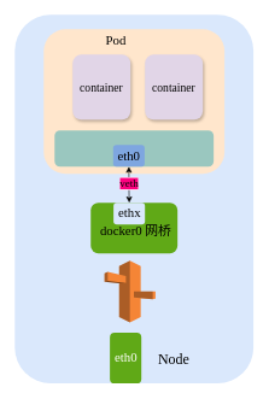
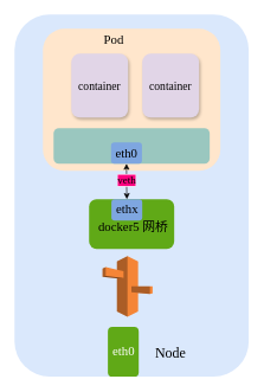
  <mxCell id="0" />
  <mxCell id="1" value="Untitled Layer" parent="0" />
  <mxCell id="2" value="" style="rounded=1;whiteSpace=wrap;html=1;fillColor=#dae8fc;strokeColor=none;" vertex="1" parent="1"><mxGeometry y="20" width="330" height="510" as="geometry" x="20" /></mxCell>
  <mxCell id="3" parent="0" />
  <mxCell id="4" value="" style="rounded=1;whiteSpace=wrap;html=1;fillColor=#60a917;fontColor=#ffffff;strokeColor=none;" vertex="1" parent="3"><mxGeometry x="125" y="280" width="120" height="70" as="geometry" /></mxCell>
  <mxCell id="5" value="" style="outlineConnect=0;dashed=0;verticalLabelPosition=bottom;verticalAlign=top;align=center;html=1;shape=mxgraph.aws3.route_53;fillColor=#F58536;gradientColor=none;rounded=1;" vertex="1" parent="3"><mxGeometry x="144" y="360" width="70.5" height="85.5" as="geometry" /></mxCell>
  <mxCell id="6" value="&lt;font face=&quot;Comic Sans MS&quot; style=&quot;font-size: 18px&quot;&gt;eth0&lt;/font&gt;" style="rounded=1;whiteSpace=wrap;html=1;fillColor=#60a917;fontColor=#ffffff;strokeColor=none;" vertex="1" parent="3"><mxGeometry x="151.5" y="460" width="43.5" height="70" as="geometry" /></mxCell>
- <mxCell id="7" value="&lt;font face=&quot;Comic Sans MS&quot;&gt;&lt;span style=&quot;font-size: 18px&quot;&gt;docker0 网桥&lt;/span&gt;&lt;/font&gt;" style="text;html=1;strokeColor=none;fillColor=none;align=center;verticalAlign=middle;whiteSpace=wrap;rounded=0;" vertex="1" parent="3"><mxGeometry x="128.5" y="310" width="116.5" height="20" as="geometry" /></mxCell>
+ <mxCell id="7" value="&lt;font face=&quot;Comic Sans MS&quot;&gt;&lt;span style=&quot;font-size: 18px&quot;&gt;docker5 网桥&lt;/span&gt;&lt;/font&gt;" style="text;html=1;strokeColor=none;fillColor=none;align=center;verticalAlign=middle;whiteSpace=wrap;rounded=0;" vertex="1" parent="3"><mxGeometry x="128.5" y="310" width="116.5" height="20" as="geometry" /></mxCell>
  <mxCell id="8" value="" style="rounded=1;whiteSpace=wrap;html=1;fillColor=#ffe6cc;strokeColor=none;" vertex="1" parent="3"><mxGeometry x="60" y="40" width="250" height="200" as="geometry" /></mxCell>
  <mxCell id="9" value="&lt;font face=&quot;Comic Sans MS&quot; style=&quot;font-size: 18px&quot;&gt;Pod&lt;/font&gt;" style="text;html=1;strokeColor=none;fillColor=none;align=center;verticalAlign=middle;whiteSpace=wrap;rounded=0;" vertex="1" parent="3"><mxGeometry x="140" y="45" width="40" height="20" as="geometry" /></mxCell>
  <mxCell id="10" value="&lt;span style=&quot;font-family: &amp;#34;comic sans ms&amp;#34; ; font-size: 16px&quot;&gt;container&lt;br&gt;&lt;/span&gt;" style="rounded=1;whiteSpace=wrap;html=1;fillColor=#e1d5e7;shadow=1;glass=0;sketch=0;strokeColor=none;" vertex="1" parent="3"><mxGeometry x="100" y="75" width="80" height="90" as="geometry" /></mxCell>
  <mxCell id="11" value="&lt;span style=&quot;font-family: &amp;#34;comic sans ms&amp;#34; ; font-size: 16px&quot;&gt;container&lt;br&gt;&lt;/span&gt;" style="rounded=1;whiteSpace=wrap;html=1;fillColor=#e1d5e7;shadow=1;glass=0;sketch=0;strokeColor=none;" vertex="1" parent="3"><mxGeometry x="200" y="75" width="80" height="90" as="geometry" /></mxCell>
  <mxCell id="12" value="" style="rounded=1;whiteSpace=wrap;html=1;strokeColor=none;fillColor=#9AC7BF;" vertex="1" parent="3"><mxGeometry x="75" y="180" width="220" height="50" as="geometry" /></mxCell>
  <mxCell id="13" value="" style="edgeStyle=orthogonalEdgeStyle;rounded=0;orthogonalLoop=1;jettySize=auto;html=1;startArrow=classic;startFill=1;" edge="1" parent="3" source="15" target="16"><mxGeometry relative="1" as="geometry" /></mxCell>
  <mxCell id="14" value="&lt;font face=&quot;Comic Sans MS&quot; style=&quot;font-size: 15px ; background-color: rgb(255 , 0 , 128)&quot;&gt;veth&lt;/font&gt;" style="edgeLabel;html=1;align=center;verticalAlign=middle;resizable=0;points=[];" vertex="1" connectable="0" parent="13"><mxGeometry x="-0.141" relative="1" as="geometry"><mxPoint as="offset" /></mxGeometry></mxCell>
  <mxCell id="15" value="&lt;font face=&quot;Comic Sans MS&quot; style=&quot;font-size: 18px&quot;&gt;eth0&lt;/font&gt;" style="rounded=1;whiteSpace=wrap;html=1;strokeColor=none;fillColor=#7EA6E0;" vertex="1" parent="3"><mxGeometry x="156" y="200" width="43.5" height="30" as="geometry" /></mxCell>
- <mxCell id="16" value="&lt;font face=&quot;Comic Sans MS&quot; style=&quot;font-size: 18px&quot;&gt;ethx&lt;/font&gt;" style="rounded=1;whiteSpace=wrap;html=1;strokeColor=none;fillColor=#dae8fc;" vertex="1" parent="3"><mxGeometry x="156.5" y="280" width="43.5" height="30" as="geometry" /></mxCell>
+ <mxCell id="16" value="&lt;font face=&quot;Comic Sans MS&quot; style=&quot;font-size: 18px&quot;&gt;ethx&lt;/font&gt;" style="rounded=1;whiteSpace=wrap;html=1;strokeColor=none;fillColor=#7EA6E0;" vertex="1" parent="3"><mxGeometry x="156.5" y="280" width="43.5" height="30" as="geometry" /></mxCell>
  <mxCell id="17" value="&lt;font style=&quot;font-size: 20px&quot; face=&quot;Comic Sans MS&quot;&gt;Node&lt;/font&gt;" style="text;html=1;strokeColor=none;fillColor=none;align=center;verticalAlign=middle;whiteSpace=wrap;rounded=0;" vertex="1" parent="3"><mxGeometry x="220" y="485" width="40" height="20" as="geometry" /></mxCell>
  <mxCell id="18" value="Untitled Layer" parent="0" />
